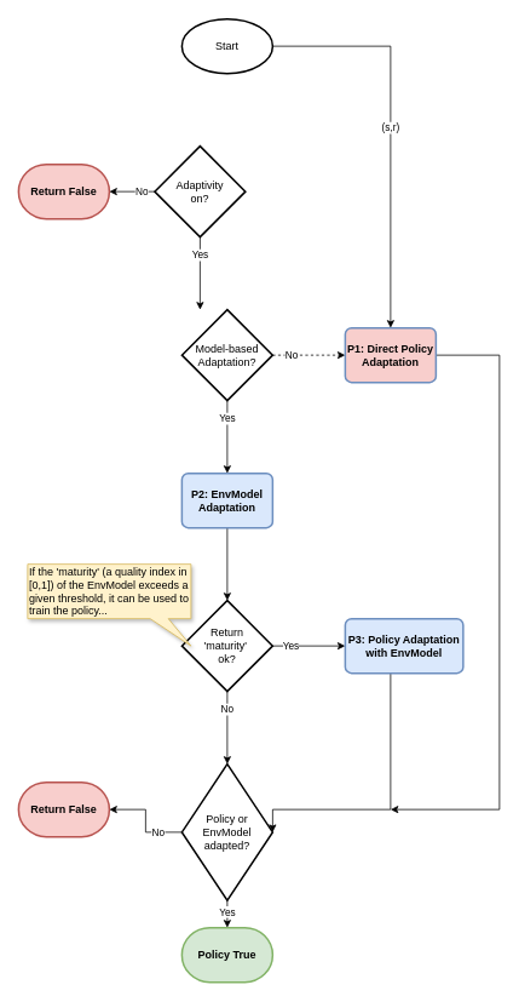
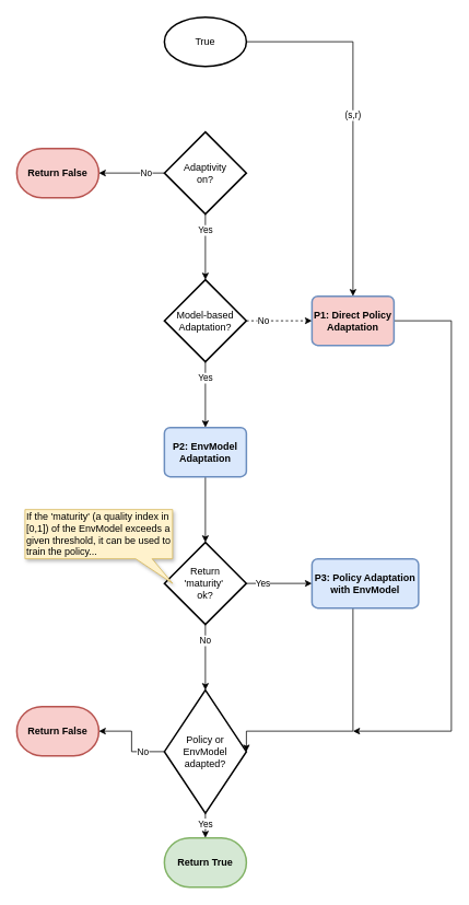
  <mxCell id="0" />
  <mxCell id="1" parent="0" />
  <mxCell id="2" value="(s,r)" style="edgeStyle=orthogonalEdgeStyle;rounded=0;orthogonalLoop=1;jettySize=auto;html=1;" parent="1" source="3" target="24" edge="1"><mxGeometry relative="1" as="geometry" /></mxCell>
- <mxCell id="3" value="Start" style="strokeWidth=2;html=1;shape=mxgraph.flowchart.start_1;whiteSpace=wrap;" parent="1" vertex="1"><mxGeometry x="200" y="20" width="100" height="60" as="geometry" /></mxCell>
+ <mxCell id="3" value="True" style="strokeWidth=2;html=1;shape=mxgraph.flowchart.start_1;whiteSpace=wrap;" parent="1" vertex="1"><mxGeometry x="200" y="20" width="100" height="60" as="geometry" /></mxCell>
  <mxCell id="4" value="No" style="edgeStyle=orthogonalEdgeStyle;rounded=0;orthogonalLoop=1;jettySize=auto;html=1;exitX=0;exitY=0.5;exitDx=0;exitDy=0;exitPerimeter=0;" parent="1" source="6" target="7" edge="1"><mxGeometry x="-0.455" relative="1" as="geometry"><mxPoint as="offset" /></mxGeometry></mxCell>
  <mxCell id="5" value="Yes" style="edgeStyle=orthogonalEdgeStyle;rounded=0;orthogonalLoop=1;jettySize=auto;html=1;" parent="1" source="6" target="21" edge="1"><mxGeometry x="-0.5" relative="1" as="geometry"><Array as="points"><mxPoint x="250" y="260" /><mxPoint x="250" y="260" /></Array><mxPoint as="offset" /></mxGeometry></mxCell>
- <mxCell id="6" value="Adaptivity&lt;br&gt;on?" style="strokeWidth=2;html=1;shape=mxgraph.flowchart.decision;whiteSpace=wrap;" parent="1" vertex="1"><mxGeometry x="170" y="160" width="100" height="100" as="geometry" /></mxCell>
+ <mxCell id="6" value="Adaptivity&lt;br&gt;on?" style="strokeWidth=2;html=1;shape=mxgraph.flowchart.decision;whiteSpace=wrap;" parent="1" vertex="1"><mxGeometry x="200" y="160" width="100" height="100" as="geometry" /></mxCell>
  <mxCell id="7" value="Return False" style="strokeWidth=2;html=1;shape=mxgraph.flowchart.terminator;whiteSpace=wrap;fillColor=#f8cecc;strokeColor=#b85450;fontStyle=1" parent="1" vertex="1"><mxGeometry x="20" y="180" width="100" height="60" as="geometry" /></mxCell>
  <mxCell id="8" value="Yes" style="edgeStyle=orthogonalEdgeStyle;rounded=0;orthogonalLoop=1;jettySize=auto;html=1;" edge="1" parent="1" source="10" target="14"><mxGeometry x="-0.5" relative="1" as="geometry"><mxPoint as="offset" /></mxGeometry></mxCell>
  <mxCell id="9" value="No" style="edgeStyle=orthogonalEdgeStyle;rounded=0;orthogonalLoop=1;jettySize=auto;html=1;" edge="1" parent="1" source="10" target="17"><mxGeometry x="-0.5" relative="1" as="geometry"><mxPoint as="offset" /></mxGeometry></mxCell>
  <mxCell id="10" value="Return&lt;br&gt;'maturity'&amp;nbsp;&lt;br&gt;ok?" style="strokeWidth=2;html=1;shape=mxgraph.flowchart.decision;whiteSpace=wrap;" parent="1" vertex="1"><mxGeometry x="200" y="660" width="100" height="100" as="geometry" /></mxCell>
  <mxCell id="11" value="" style="edgeStyle=orthogonalEdgeStyle;rounded=0;orthogonalLoop=1;jettySize=auto;html=1;" parent="1" source="12" target="10" edge="1"><mxGeometry relative="1" as="geometry" /></mxCell>
  <mxCell id="12" value="P2: EnvModel&lt;br&gt;Adaptation" style="rounded=1;whiteSpace=wrap;html=1;absoluteArcSize=1;arcSize=14;strokeWidth=2;fillColor=#dae8fc;strokeColor=#6c8ebf;fontStyle=1" parent="1" vertex="1"><mxGeometry x="200" y="520" width="100" height="60" as="geometry" /></mxCell>
  <mxCell id="13" style="edgeStyle=orthogonalEdgeStyle;rounded=0;orthogonalLoop=1;jettySize=auto;html=1;entryX=1;entryY=0.5;entryDx=0;entryDy=0;entryPerimeter=0;" edge="1" parent="1" source="14" target="17"><mxGeometry relative="1" as="geometry"><Array as="points"><mxPoint x="430" y="890" /></Array></mxGeometry></mxCell>
  <mxCell id="14" value="P3: Policy Adaptation with EnvModel" style="rounded=1;whiteSpace=wrap;html=1;absoluteArcSize=1;arcSize=14;strokeWidth=2;fontStyle=1;fillColor=#dae8fc;strokeColor=#6c8ebf;" parent="1" vertex="1"><mxGeometry x="380" y="680" width="130" height="60" as="geometry" /></mxCell>
  <mxCell id="15" value="Yes" style="edgeStyle=orthogonalEdgeStyle;rounded=0;orthogonalLoop=1;jettySize=auto;html=1;" edge="1" parent="1" source="17" target="18"><mxGeometry x="-0.5" relative="1" as="geometry"><mxPoint as="offset" /></mxGeometry></mxCell>
  <mxCell id="16" value="No" style="edgeStyle=orthogonalEdgeStyle;rounded=0;orthogonalLoop=1;jettySize=auto;html=1;" edge="1" parent="1" source="17" target="22"><mxGeometry x="-0.5" relative="1" as="geometry"><mxPoint as="offset" /></mxGeometry></mxCell>
  <mxCell id="17" value="Policy or EnvModel&lt;br&gt;adapted?" style="strokeWidth=2;html=1;shape=mxgraph.flowchart.decision;whiteSpace=wrap;" parent="1" vertex="1"><mxGeometry x="200" y="840" width="100" height="150" as="geometry" /></mxCell>
- <mxCell id="18" value="Policy True" style="strokeWidth=2;html=1;shape=mxgraph.flowchart.terminator;whiteSpace=wrap;strokeColor=#82b366;fillColor=#d5e8d4;fontStyle=1" parent="1" vertex="1"><mxGeometry x="200" y="1020" width="100" height="60" as="geometry" /></mxCell>
+ <mxCell id="18" value="Return True" style="strokeWidth=2;html=1;shape=mxgraph.flowchart.terminator;whiteSpace=wrap;strokeColor=#82b366;fillColor=#d5e8d4;fontStyle=1" parent="1" vertex="1"><mxGeometry x="200" y="1020" width="100" height="60" as="geometry" /></mxCell>
  <mxCell id="19" value="Yes" style="edgeStyle=orthogonalEdgeStyle;rounded=0;orthogonalLoop=1;jettySize=auto;html=1;exitX=0.5;exitY=1;exitDx=0;exitDy=0;exitPerimeter=0;entryX=0.5;entryY=0;entryDx=0;entryDy=0;" parent="1" source="21" target="12" edge="1"><mxGeometry x="-0.5" relative="1" as="geometry"><mxPoint as="offset" /><mxPoint x="250" y="520" as="targetPoint" /></mxGeometry></mxCell>
  <mxCell id="20" value="No" style="edgeStyle=orthogonalEdgeStyle;rounded=0;orthogonalLoop=1;jettySize=auto;html=1;dashed=1;" parent="1" source="21" target="24" edge="1"><mxGeometry x="-0.482" relative="1" as="geometry"><mxPoint as="offset" /></mxGeometry></mxCell>
  <mxCell id="21" value="Model-based&lt;br&gt;Adaptation?" style="strokeWidth=2;html=1;shape=mxgraph.flowchart.decision;whiteSpace=wrap;" parent="1" vertex="1"><mxGeometry x="200" y="340" width="100" height="100" as="geometry" /></mxCell>
  <mxCell id="22" value="Return False" style="strokeWidth=2;html=1;shape=mxgraph.flowchart.terminator;whiteSpace=wrap;fillColor=#f8cecc;strokeColor=#b85450;fontStyle=1" parent="1" vertex="1"><mxGeometry x="20" y="860" width="100" height="60" as="geometry" /></mxCell>
  <mxCell id="23" value="" style="edgeStyle=orthogonalEdgeStyle;rounded=0;orthogonalLoop=1;jettySize=auto;html=1;exitX=1;exitY=0.5;exitDx=0;exitDy=0;" parent="1" source="24" edge="1"><mxGeometry relative="1" as="geometry"><mxPoint x="430" y="890" as="targetPoint" /><Array as="points"><mxPoint x="550" y="390" /><mxPoint x="550" y="890" /></Array></mxGeometry></mxCell>
  <mxCell id="24" value="P1: Direct Policy Adaptation" style="rounded=1;whiteSpace=wrap;html=1;absoluteArcSize=1;arcSize=14;strokeWidth=2;fontStyle=1;fillColor=#f8cecc;strokeColor=#6c8ebf;" parent="1" vertex="1"><mxGeometry x="380" y="360" width="100" height="60" as="geometry" /></mxCell>
  <mxCell id="25" value="If the 'maturity' (a quality index in [0,1]) of the EnvModel exceeds a given threshold, it can be used to train the policy..." style="shape=callout;whiteSpace=wrap;html=1;perimeter=calloutPerimeter;size=30;position=0.75;base=20;position2=1;shadow=1;fillColor=#fff2cc;strokeColor=#d6b656;align=left;" vertex="1" parent="1"><mxGeometry x="30" y="620" width="180" height="90" as="geometry" /></mxCell>
